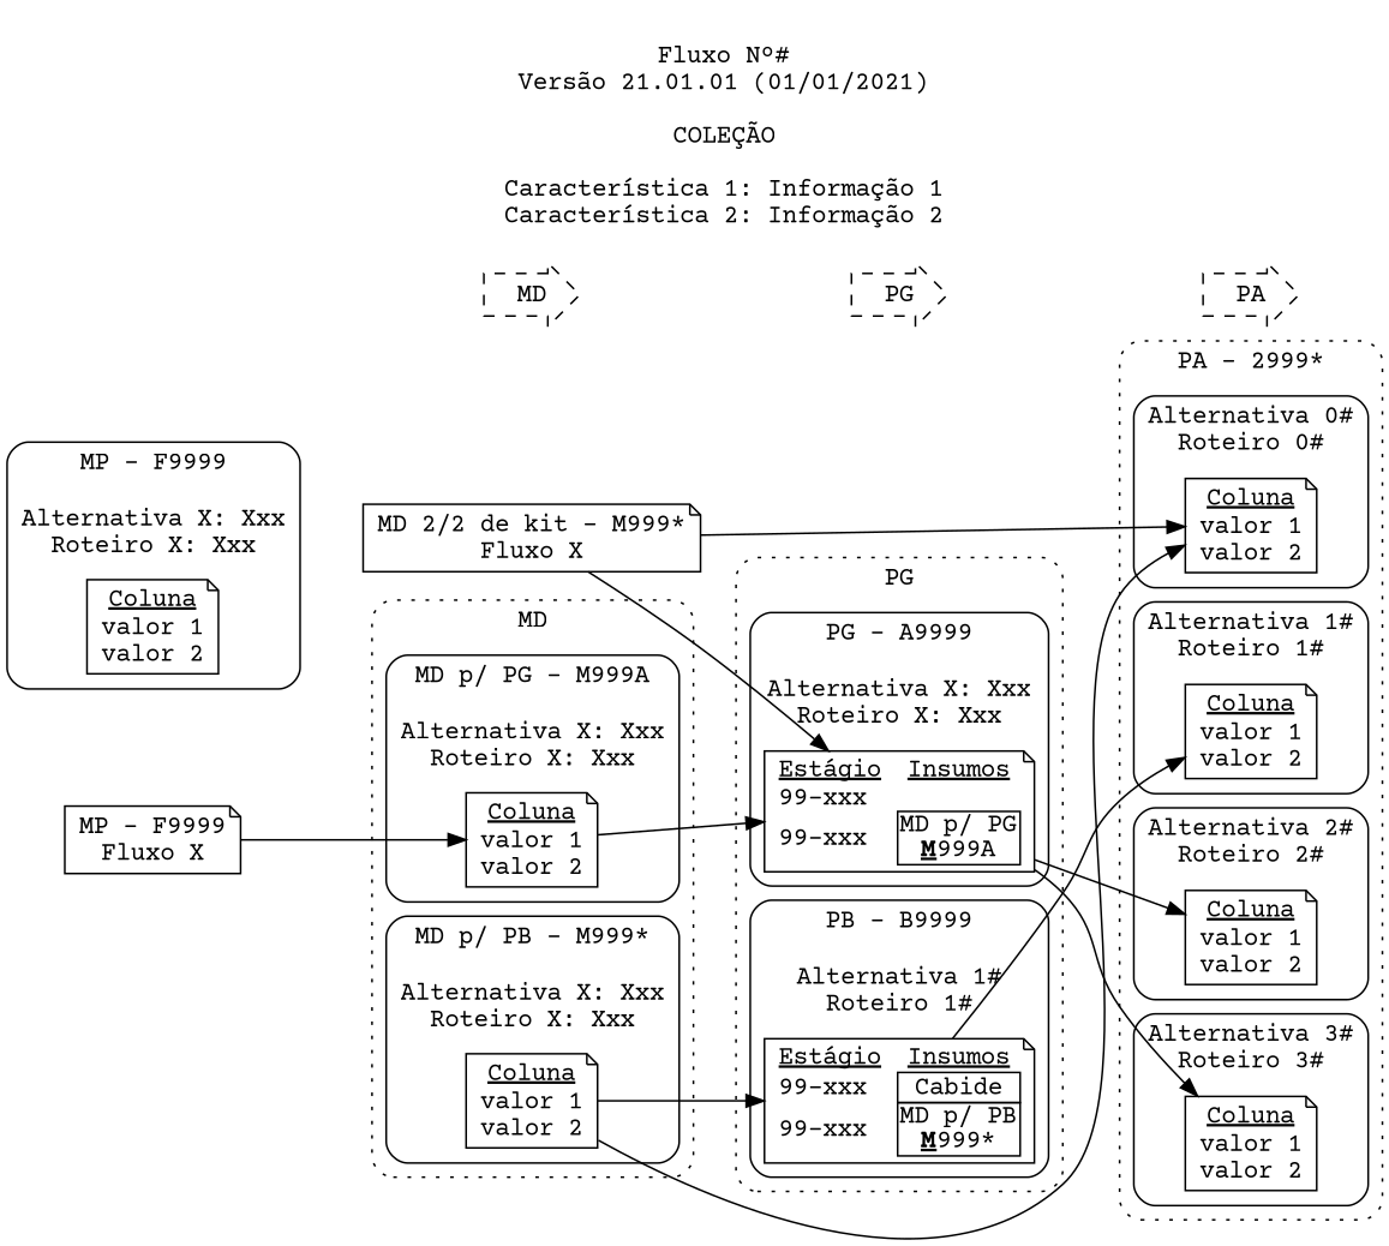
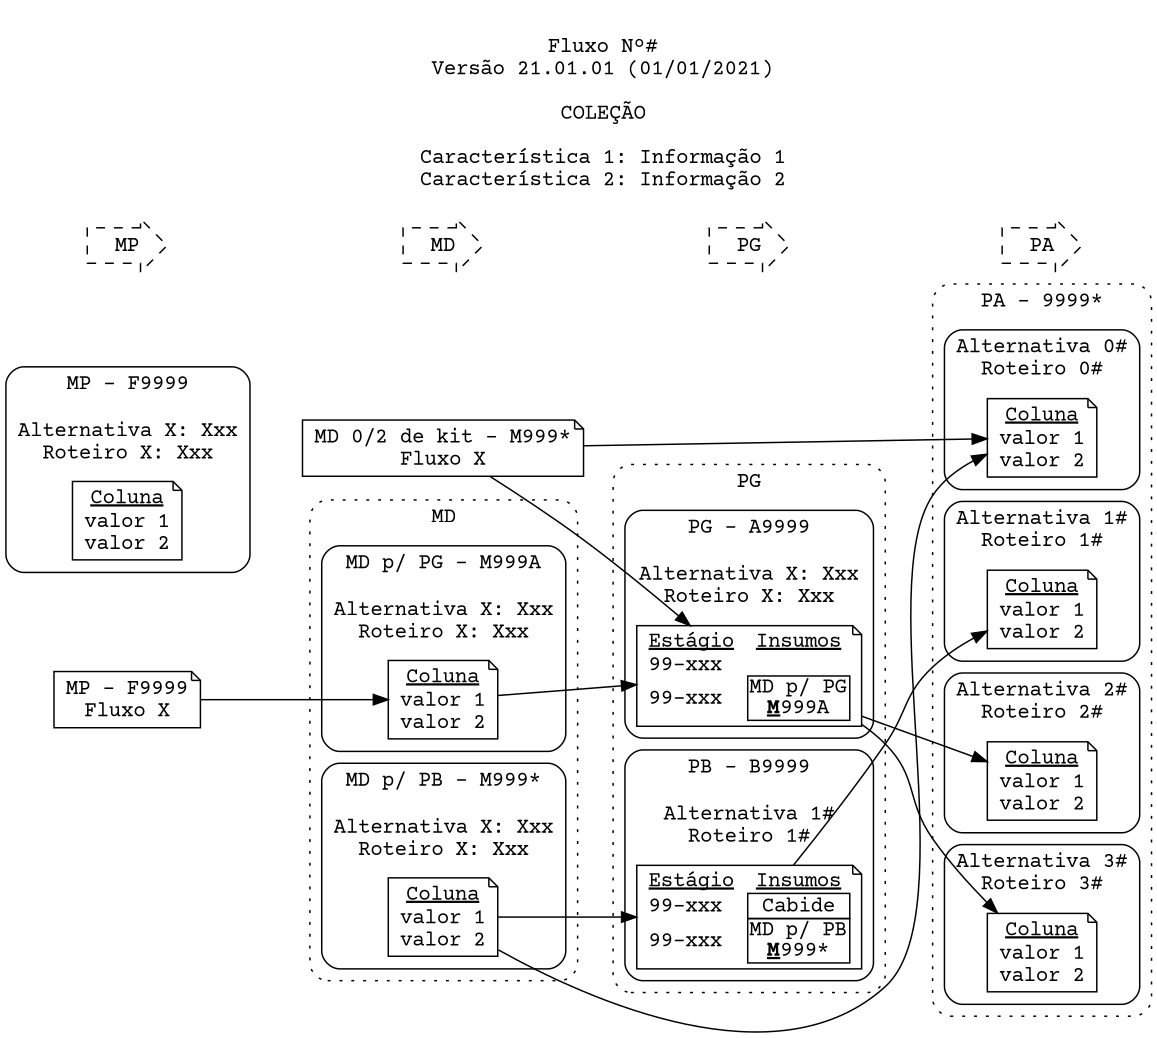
  digraph {
    compound=true
    fontname="Courier Prime"
    label="\n    Fluxo Nº#\n    Versão 21.01.01 (01/01/2021)\n    \n    COLEÇÃO\n    \n    Característica 1: Informação 1\n    Característica 2: Informação 2\n  "
    labelloc=t
    newrank=true
    rankdir=LR
    node [fontname="Courier Prime" shape=note]
    edge [fontname="Courier Prime" minlen=1]
    n1 [label=<             <table BORDER="0" CELLPADDING="0" CELLSPACING="0">               <tr cellpadding="0"><td><u>Coluna</u></td></tr>               <tr><td>valor 1</td></tr>               <tr><td>valor 2</td></tr>             </table>           >]
    n2 [label=<             <table BORDER="0" CELLPADDING="0" CELLSPACING="0">               <tr cellpadding="0"><td><u>Coluna</u></td></tr>               <tr><td>valor 1</td></tr>               <tr><td>valor 2</td></tr>             </table>           >]
    n3 [label=<             <table BORDER="0" CELLPADDING="0" CELLSPACING="0">               <tr cellpadding="0"><td><u>Coluna</u></td></tr>               <tr><td>valor 1</td></tr>               <tr><td>valor 2</td></tr>             </table>           >]
    n4 [label=<             <table BORDER="0" CELLPADDING="0" CELLSPACING="0">               <tr cellpadding="0"><td><u>Coluna</u></td></tr>               <tr><td>valor 1</td></tr>               <tr><td>valor 2</td></tr>             </table>           >]
    n5 [label=<           <table BORDER="0" CELLPADDING="0" CELLSPACING="0">             <tr cellpadding="0"><td><u>Coluna</u></td></tr>             <tr><td>valor 1</td></tr>             <tr><td>valor 2</td></tr>           </table>         >]
    n6 [label=<             <table BORDER="0" CELLPADDING="0" CELLSPACING="0">               <tr cellpadding="0"><td><u>Coluna</u></td></tr>               <tr><td>valor 1</td></tr>               <tr><td>valor 2</td></tr>             </table>           >]
    n7 [label=<             <table BORDER="0" CELLPADDING="0" CELLSPACING="0">               <tr cellpadding="0"><td><u>Coluna</u></td></tr>               <tr><td>valor 1</td></tr>               <tr><td>valor 2</td></tr>             </table>           >]
    n8 [label=<             <table BORDER="0" CELLPADDING="0" CELLSPACING="0">               <tr cellpadding="0">                 <td align="left"><u>Estágio</u></td>                 <td>&nbsp;</td>                 <td><u>Insumos</u></td>               </tr>               <tr>                 <td align="left">99-xxx</td>                 <td>&nbsp;</td>                 <td>                   <table BORDER="1" CELLPADDING="0" CELLSPACING="0">                     <tr>                       <td BORDER="0">Cabide</td>                     </tr>                   </table>                 </td>               </tr>               <tr>                 <td align="left">99-xxx</td>                 <td>&nbsp;</td>                 <td>                   <table BORDER="1" CELLPADDING="0" CELLSPACING="0">                     <tr>                       <td BORDER="0">MD p/ PB<br /><b><u>M</u></b>999*</td>                     </tr>                   </table>                 </td>               </tr>             </table>           >]
    n9 [label=<             <table BORDER="0" CELLPADDING="0" CELLSPACING="0">               <tr cellpadding="0">                 <td align="left"><u>Estágio</u></td>                 <td>&nbsp;</td>                 <td><u>Insumos</u></td>               </tr>               <tr>                 <td align="left">99-xxx</td>                 <td>&nbsp;</td>                 <td>&nbsp;</td>               </tr>               <tr>                 <td align="left">99-xxx</td>                 <td>&nbsp;</td>                 <td>                   <table BORDER="1" CELLPADDING="0" CELLSPACING="0">                     <tr>                       <td BORDER="0">MD p/ PG<br /><b><u>M</u></b>999A</td>                     </tr>                   </table>                 </td>               </tr>             </table>           >]
    n10 [label="MP - F9999\nFluxo X"]
-   n11 [label="MD 2/2 de kit - M999*\nFluxo X"]
+   n11 [label="MD 0/2 de kit - M999*\nFluxo X"]
+   n12 [label=MP shape=rarrow style=dashed]
    n13 [label=MD shape=rarrow style=dashed]
    n14 [label=PG shape=rarrow style=dashed]
    n15 [label=PA shape=rarrow style=dashed]
    subgraph sub_1 {
      rank=same
      n8
      n9
      n14
    }
    subgraph sub_2 {
      n10
      n11
      subgraph cluster_3 {
-       label="PA - 2999*"
+       label="PA - 9999*"
        style="dotted, rounded"
        subgraph cluster_4 {
          label=<Alternativa 0#<br />Roteiro 0#>
          style=rounded
          n1
        }
        subgraph cluster_5 {
          label=<Alternativa 1#<br />Roteiro 1#>
          style=rounded
          n2
        }
        subgraph cluster_6 {
          label=<Alternativa 2#<br />Roteiro 2#>
          style=rounded
          n3
        }
        subgraph cluster_7 {
          label=<Alternativa 3#<br />Roteiro 3#>
          style=rounded
          n4
        }
      }
      subgraph cluster_8 {
        label=<MP - F9999<br /><br />Alternativa X: Xxx<br />Roteiro X: Xxx>
        style=rounded
        n5
      }
      subgraph cluster_9 {
        label=MD
        style="dotted, rounded"
        subgraph cluster_10 {
          label=<MD p/ PB - M999*<br /><br />Alternativa X: Xxx<br />Roteiro X: Xxx>
          style=rounded
          n6
        }
        subgraph cluster_11 {
          label=<MD p/ PG - M999A<br /><br />Alternativa X: Xxx<br />Roteiro X: Xxx>
          style=rounded
          n7
        }
      }
      subgraph cluster_12 {
        label=PG
        style="dotted, rounded"
        subgraph cluster_13 {
          label=<PB - B9999<br /><br />Alternativa 1#<br />Roteiro 1#>
          style=rounded
          n8
        }
        subgraph cluster_14 {
          label=<PG - A9999<br /><br />Alternativa X: Xxx<br />Roteiro X: Xxx>
          style=rounded
          n9
        }
      }
    }
    subgraph sub_15 {
      rank=same
      n6
      n7
      n11
      n13
    }
    subgraph sub_16 {
      rank=same
      n1
      n2
      n3
      n4
      n15
    }
    subgraph sub_17 {
      rank=same
      n5
      n10
+     n12
    }
    n6 -> n1
    n6 -> n8
    n7 -> n9
    n8 -> n2
    n9 -> n3
    n9 -> n4
    n10 -> n7
    n11 -> n1
    n11 -> n9
+   n12 -> n13 [style=invis minlen=""]
    n13 -> n14 [style=invis minlen=""]
    n14 -> n15 [style=invis minlen=""]
  }
